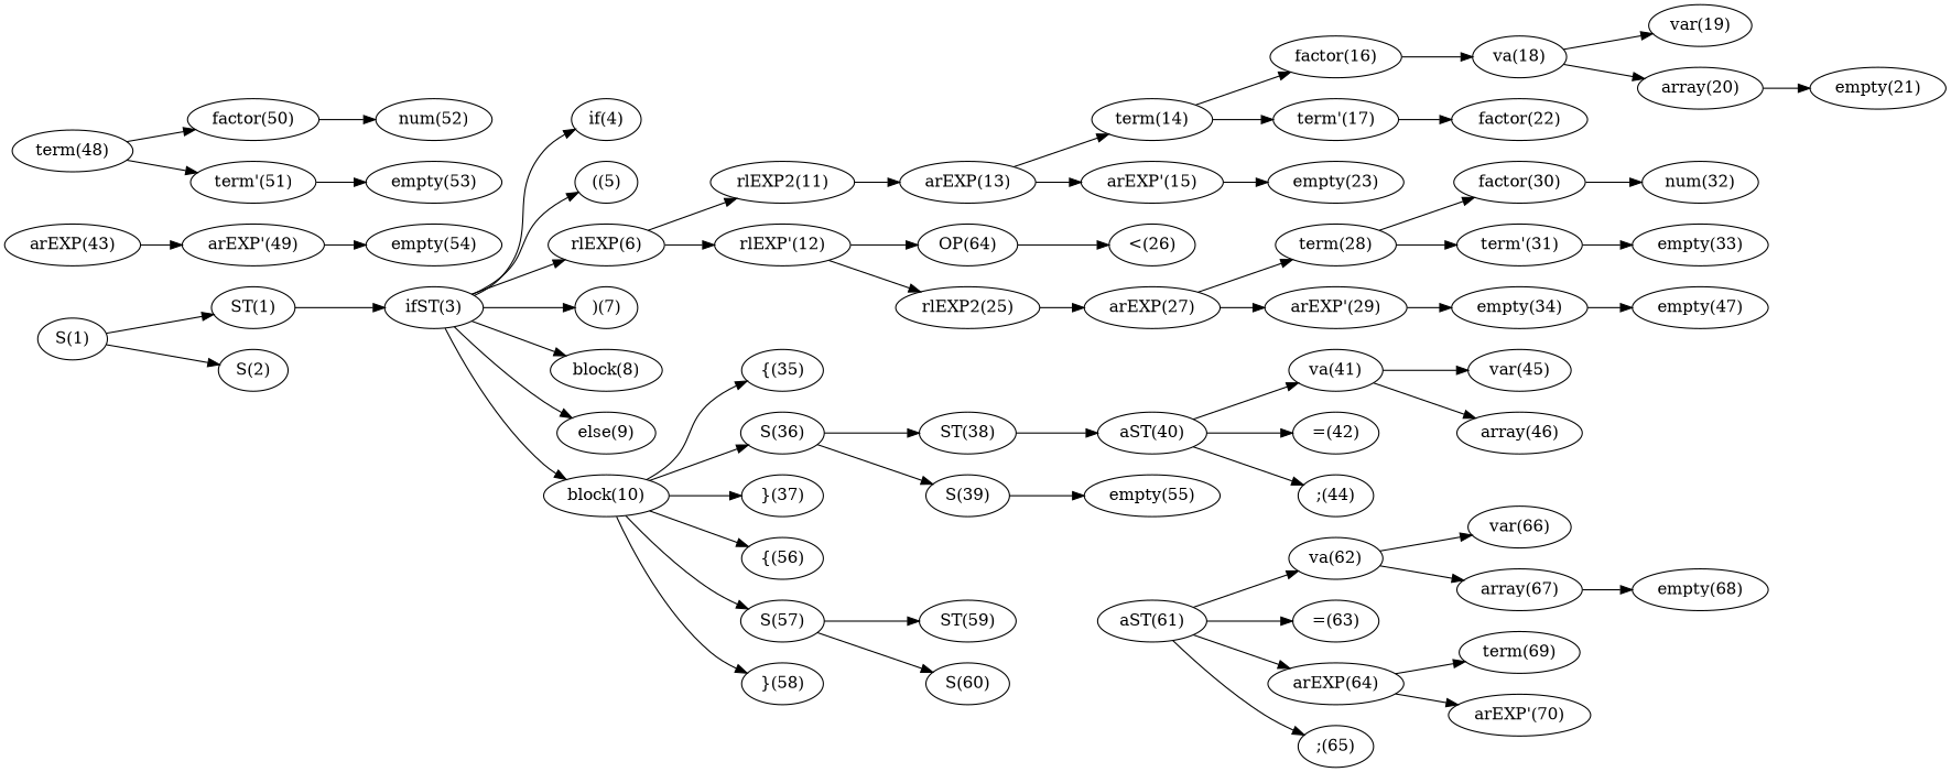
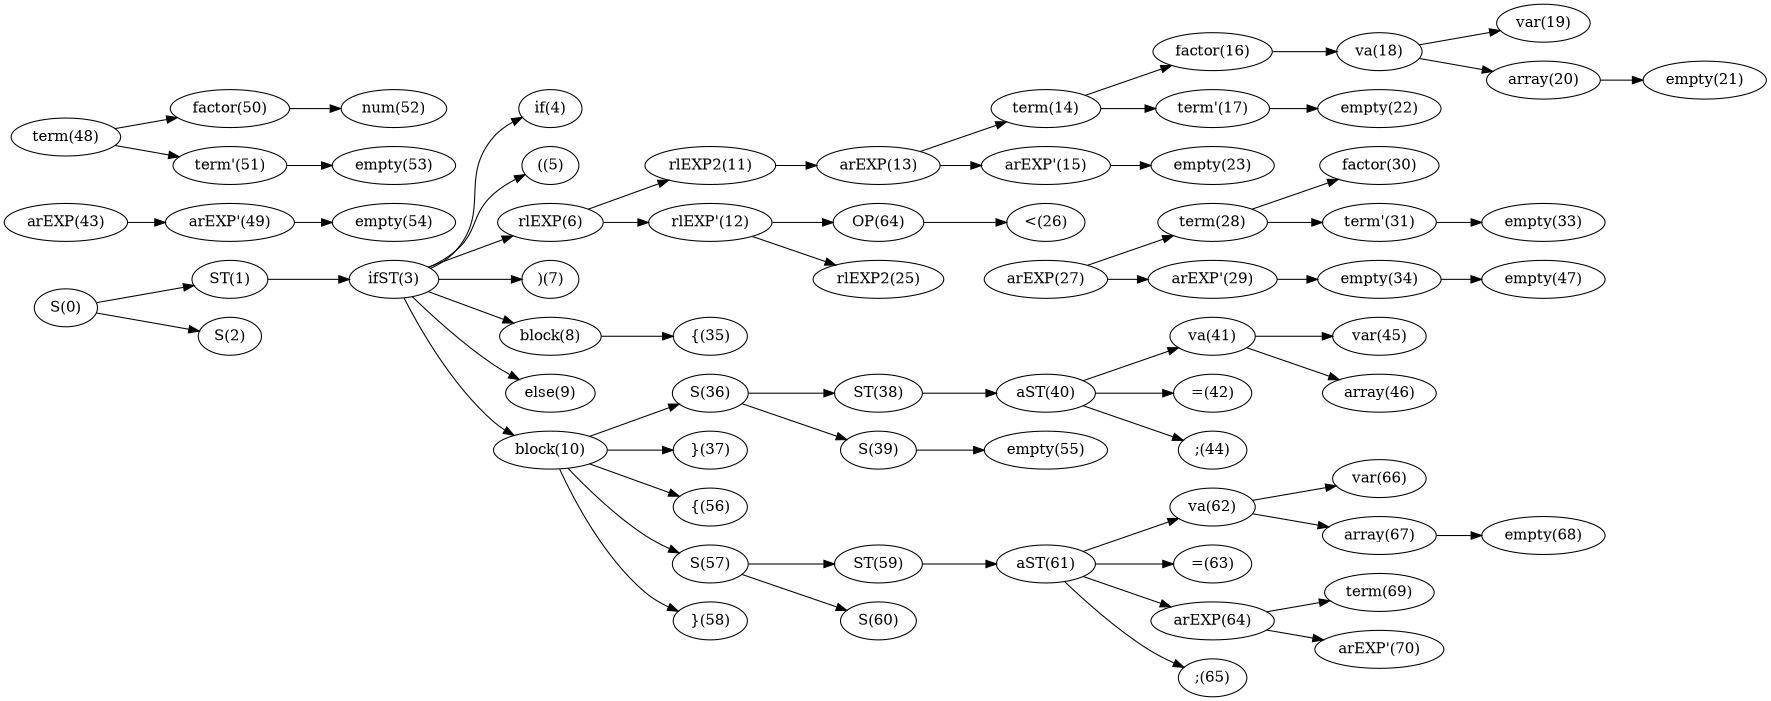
  digraph {
    rankdir=LR
    edge [constraint=true]
-   "S(0)" [label="S(1)"]
+   "S(0)"
    "ST(1)"
    "S(2)"
    "ifST(3)"
    "if(4)"
    "((5)"
    "rlEXP(6)"
    ")(7)"
    "block(8)"
    "else(9)"
    "block(10)"
    "rlEXP2(11)"
    "rlEXP'(12)"
    "{(35)"
    "S(36)"
    "}(37)"
    "{(56)"
    "S(57)"
    "}(58)"
    "arEXP(13)"
    n21 [label="OP(64)"]
    "rlEXP2(25)"
    "ST(38)"
    "S(39)"
    "ST(59)"
    "S(60)"
    "term(14)"
    "arEXP'(15)"
    "<(26)"
    "arEXP(27)"
    "factor(16)"
    "term'(17)"
    "empty(23)"
    "va(18)"
-   "empty(22)" [label="factor(22)"]
+   "empty(22)"
    "var(19)"
    "array(20)"
    "empty(21)"
    "term(28)"
    "arEXP'(29)"
    "factor(30)"
    "term'(31)"
    "empty(34)"
-   "num(32)"
    "empty(33)"
    "empty(47)"
    "aST(40)"
    "empty(55)"
    "va(41)"
    "=(42)"
    ";(44)"
    "var(45)"
    "array(46)"
    "arEXP(43)"
    "arEXP'(49)"
    "term(48)"
    "factor(50)"
    "term'(51)"
    "empty(54)"
    "num(52)"
    "empty(53)"
    "aST(61)"
    "va(62)"
    "=(63)"
    "arEXP(64)"
    ";(65)"
    "var(66)"
    "array(67)"
    "term(69)"
    "arEXP'(70)"
    "empty(68)"
    "S(0)" -> "ST(1)"
    "S(0)" -> "S(2)"
    "ST(1)" -> "ifST(3)"
    "ifST(3)" -> "if(4)"
    "ifST(3)" -> "((5)"
    "ifST(3)" -> "rlEXP(6)"
    "ifST(3)" -> ")(7)"
    "ifST(3)" -> "block(8)"
    "ifST(3)" -> "else(9)"
    "ifST(3)" -> "block(10)"
    "rlEXP(6)" -> "rlEXP2(11)"
    "rlEXP(6)" -> "rlEXP'(12)"
-   "block(10)" -> "{(35)"
+   "block(8)" -> "{(35)"
    "block(10)" -> "S(36)"
    "block(10)" -> "}(37)"
    "block(10)" -> "{(56)"
    "block(10)" -> "S(57)"
    "block(10)" -> "}(58)"
    "rlEXP2(11)" -> "arEXP(13)"
    "rlEXP'(12)" -> n21
    "rlEXP'(12)" -> "rlEXP2(25)"
    "S(36)" -> "ST(38)"
    "S(36)" -> "S(39)"
    "S(57)" -> "ST(59)"
    "S(57)" -> "S(60)"
    "arEXP(13)" -> "term(14)"
    "arEXP(13)" -> "arEXP'(15)"
    n21 -> "<(26)"
-   "rlEXP2(25)" -> "arEXP(27)"
    "ST(38)" -> "aST(40)"
    "S(39)" -> "empty(55)"
+   "ST(59)" -> "aST(61)"
    "term(14)" -> "factor(16)"
    "term(14)" -> "term'(17)"
    "arEXP'(15)" -> "empty(23)"
    "arEXP(27)" -> "term(28)"
    "arEXP(27)" -> "arEXP'(29)"
    "factor(16)" -> "va(18)"
    "term'(17)" -> "empty(22)"
    "va(18)" -> "var(19)"
    "va(18)" -> "array(20)"
    "array(20)" -> "empty(21)"
    "term(28)" -> "factor(30)"
    "term(28)" -> "term'(31)"
    "arEXP'(29)" -> "empty(34)"
-   "factor(30)" -> "num(32)"
    "term'(31)" -> "empty(33)"
    "empty(34)" -> "empty(47)"
    "aST(40)" -> "va(41)"
    "aST(40)" -> "=(42)"
    "aST(40)" -> ";(44)"
    "va(41)" -> "var(45)"
    "va(41)" -> "array(46)"
    "arEXP(43)" -> "arEXP'(49)"
    "arEXP'(49)" -> "empty(54)"
    "term(48)" -> "factor(50)"
    "term(48)" -> "term'(51)"
    "factor(50)" -> "num(52)"
    "term'(51)" -> "empty(53)"
    "aST(61)" -> "va(62)"
    "aST(61)" -> "=(63)"
    "aST(61)" -> "arEXP(64)"
    "aST(61)" -> ";(65)"
    "va(62)" -> "var(66)"
    "va(62)" -> "array(67)"
    "arEXP(64)" -> "term(69)"
    "arEXP(64)" -> "arEXP'(70)"
    "array(67)" -> "empty(68)"
  }
